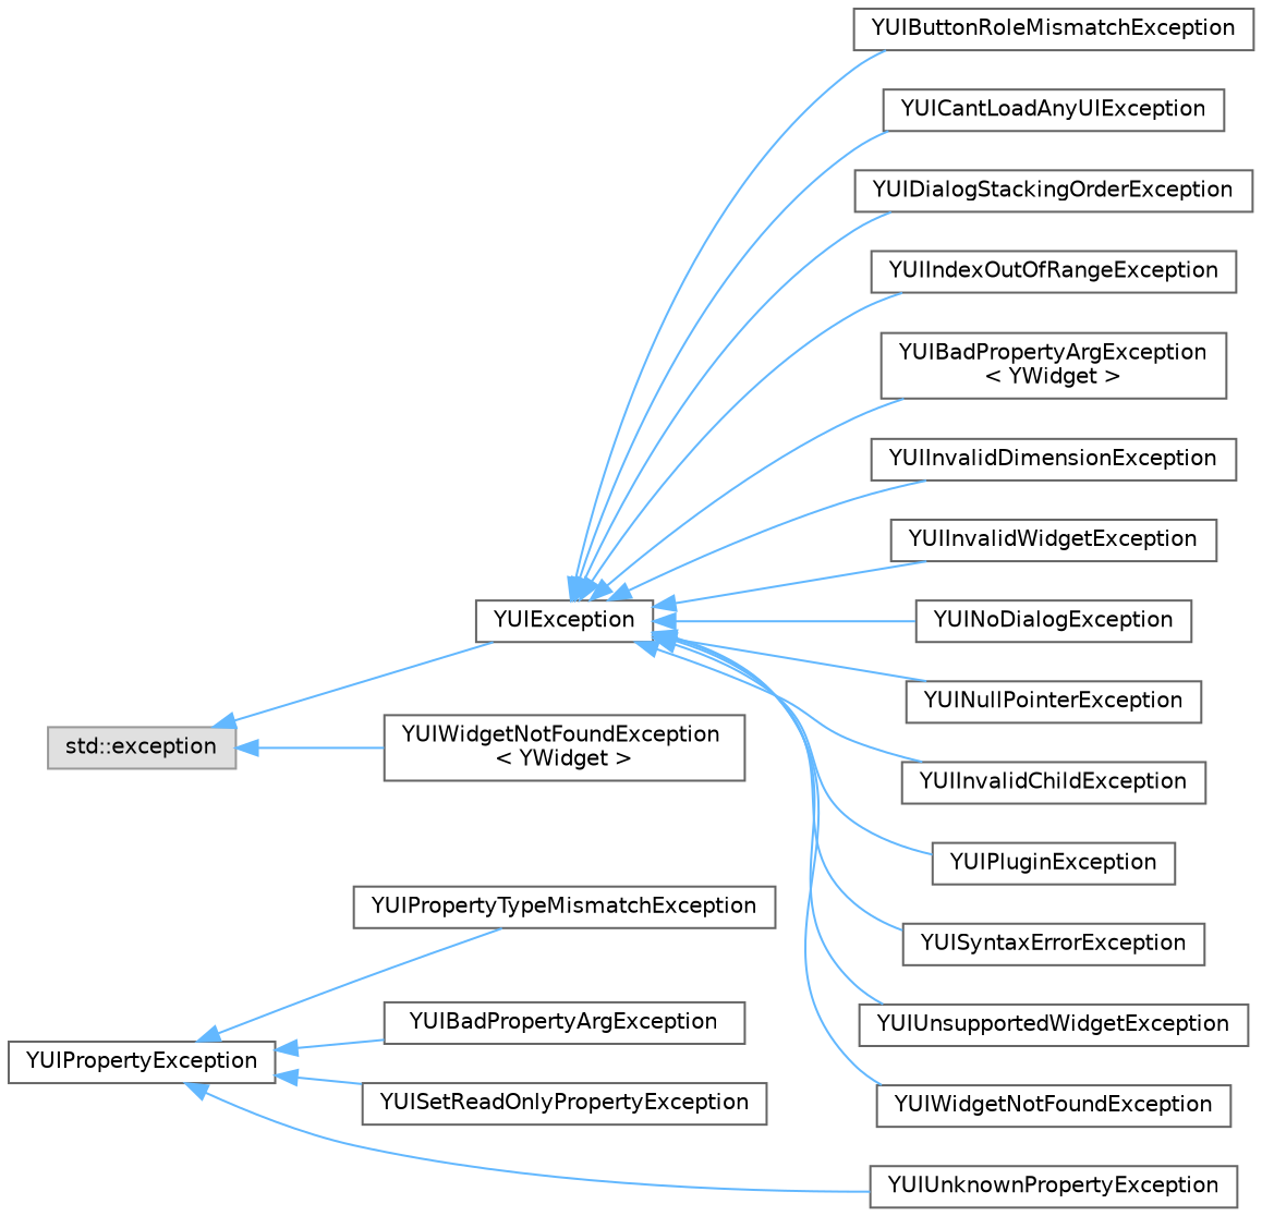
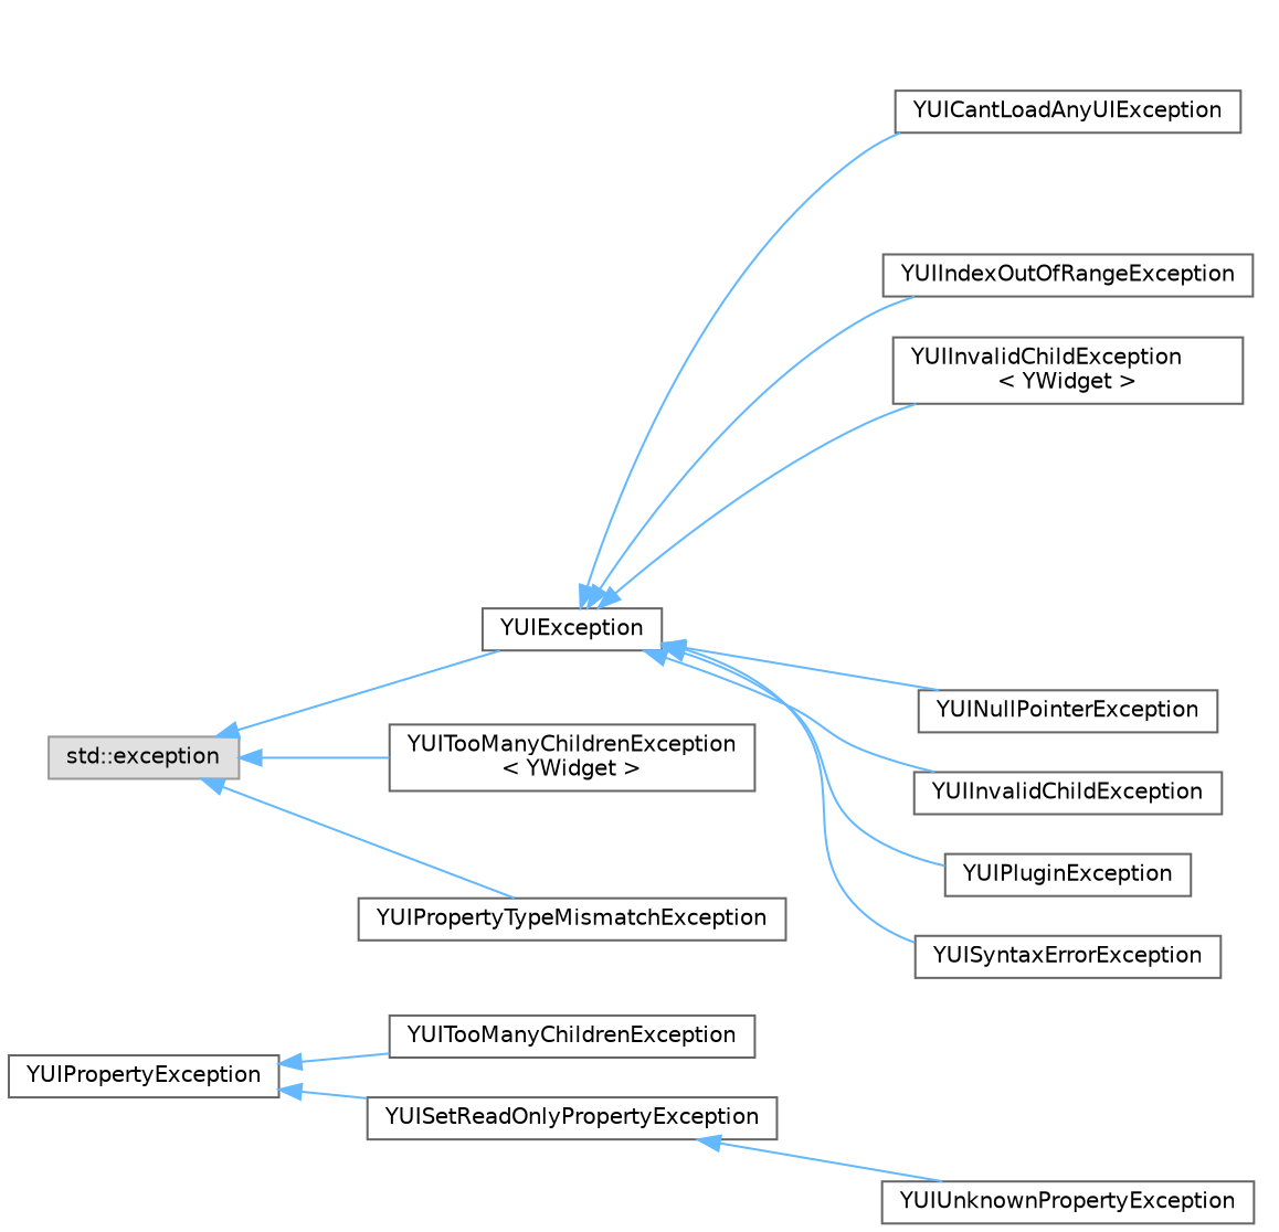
  digraph {
    rankdir=LR
    node [color=grey40 fillcolor=white fontname=Helvetica fontsize=10 shape=box style=filled]
    edge [color=steelblue1 dir=back fontname=Helvetica fontsize=10 labelfontname=Helvetica labelfontsize=10 style=solid]
    n1 [color=grey60 fillcolor="#E0E0E0" height=0.2 label="std::exception" width=0.4]
    n2 [height=0.2 label=YUIException width=0.4]
-   n3 [height=0.2 label="YUIWidgetNotFoundException\l\< YWidget \>" width=0.4]
-   n4 [height=0.2 label=YUIButtonRoleMismatchException width=0.4]
+   n3 [height=0.2 label="YUITooManyChildrenException\l\< YWidget \>" width=0.4]
    n5 [height=0.2 label=YUICantLoadAnyUIException width=0.4]
-   n6 [height=0.2 label=YUIDialogStackingOrderException width=0.4]
    n7 [height=0.2 label=YUIIndexOutOfRangeException width=0.4]
-   n8 [height=0.2 label="YUIBadPropertyArgException\l\< YWidget \>" width=0.4]
-   n9 [height=0.2 label=YUIInvalidDimensionException width=0.4]
-   n10 [height=0.2 label=YUIInvalidWidgetException width=0.4]
-   n11 [height=0.2 label=YUINoDialogException width=0.4]
+   n8 [height=0.2 label="YUIInvalidChildException\l\< YWidget \>" width=0.4]
    n12 [height=0.2 label=YUINullPointerException width=0.4]
    n13 [height=0.2 label=YUIInvalidChildException width=0.4]
    n14 [height=0.2 label=YUIPluginException width=0.4]
    n15 [height=0.2 label=YUISyntaxErrorException width=0.4]
-   n16 [height=0.2 label=YUIUnsupportedWidgetException width=0.4]
-   n17 [height=0.2 label=YUIWidgetNotFoundException width=0.4]
    n18 [height=0.2 label=YUIPropertyException width=0.4]
-   n19 [height=0.2 label=YUIBadPropertyArgException width=0.4]
+   n19 [height=0.2 label=YUITooManyChildrenException width=0.4]
    n20 [height=0.2 label=YUIPropertyTypeMismatchException width=0.4]
    n21 [height=0.2 label=YUISetReadOnlyPropertyException width=0.4]
    n22 [height=0.2 label=YUIUnknownPropertyException width=0.4]
    n1 -> n2
    n1 -> n3
-   n2 -> n4
    n2 -> n5
-   n2 -> n6
    n2 -> n7
    n2 -> n8
-   n2 -> n9
-   n2 -> n10
-   n2 -> n11
    n2 -> n12
    n2 -> n13
    n2 -> n14
    n2 -> n15
-   n2 -> n16
-   n2 -> n17
    n18 -> n19
-   n18 -> n20
+   n1 -> n20
    n18 -> n21
-   n18 -> n22
+   n21 -> n22
  }
